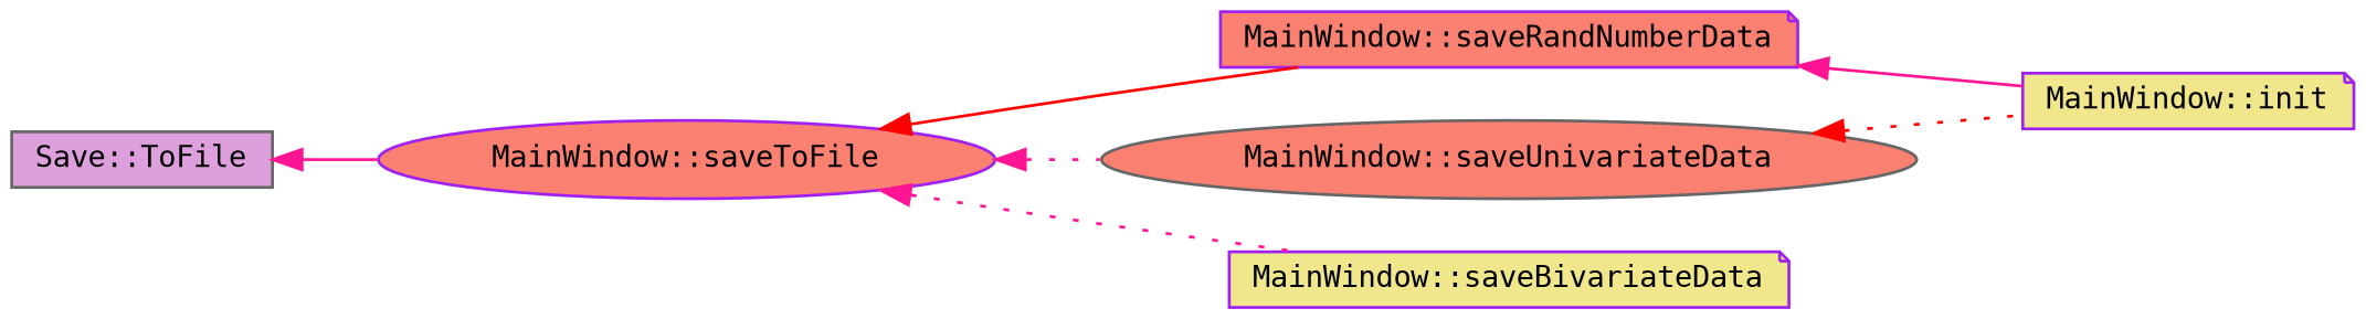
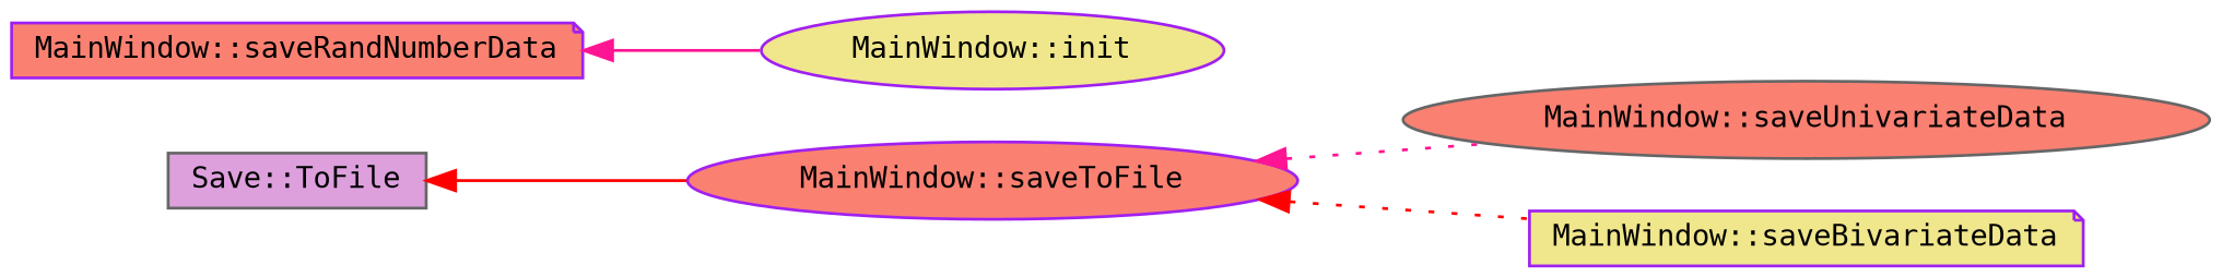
  digraph {
    fontname="DejaVu Sans Mono"
    rankdir=LR
    node [color=purple fillcolor=salmon fontname="DejaVu Sans Mono" fontsize=10 shape=note style=filled]
    edge [color=deeppink dir=back fontname="DejaVu Sans Mono" fontsize=10 labelfontname=Helvetica labelfontsize=10 style=solid]
    n1 [color=gray40 fillcolor=plum fontcolor=black height=0.2 label="Save::ToFile" shape=box width=0.4]
    n2 [height=0.2 label="MainWindow::saveToFile" shape=ellipse width=0.4]
    n3 [height=0.2 label="MainWindow::saveRandNumberData" width=0.4]
    n4 [color=gray40 height=0.2 label="MainWindow::saveUnivariateData" shape=ellipse width=0.4]
    n5 [fillcolor=khaki height=0.2 label="MainWindow::saveBivariateData" width=0.4]
-   n6 [fillcolor=khaki height=0.2 label="MainWindow::init" width=0.4]
-   n1 -> n2
-   n2 -> n3 [color=red]
+   n6 [fillcolor=khaki height=0.2 label="MainWindow::init" shape=ellipse width=0.4]
+   n1 -> n2 [color=red]
    n2 -> n4 [style=dotted]
-   n2 -> n5 [style=dotted]
+   n2 -> n5 [color=red style=dotted]
    n3 -> n6
-   n4 -> n6 [color=red style=dotted]
  }
